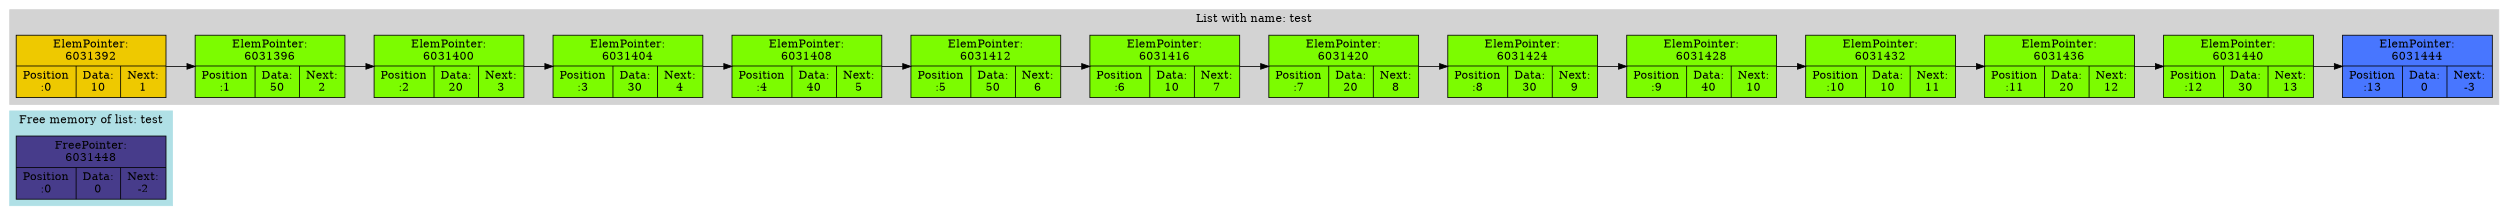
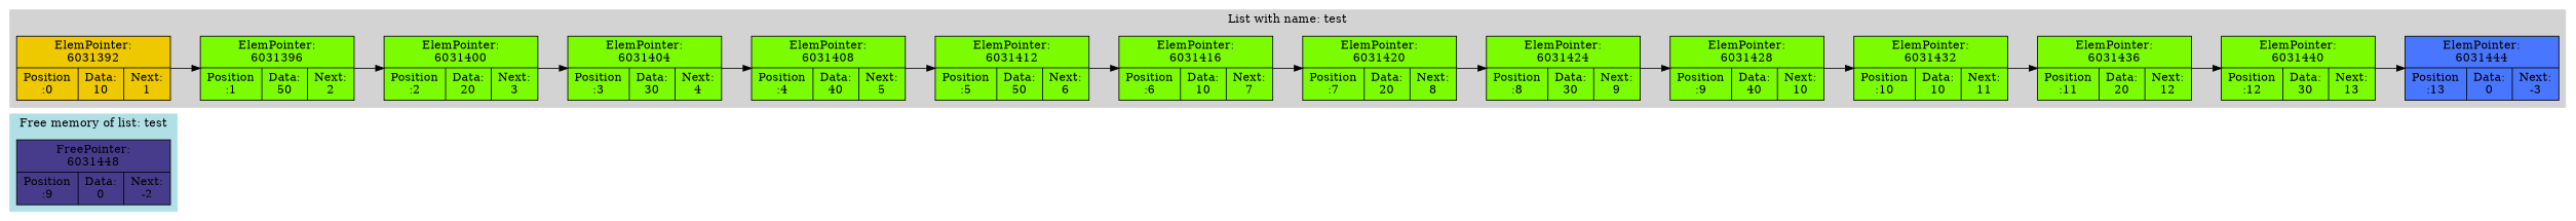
  digraph {
    rankdir=LR
    node [fillcolor=lawngreen shape=record style=filled]
-   n1 [fillcolor=slateblue4 label="FreePointer:\n6031448 | {Position\n:0 | Data:\n0 | Next:\n-2}"]
+   n1 [fillcolor=slateblue4 label="FreePointer:\n6031448 | {Position\n:9 | Data:\n0 | Next:\n-2}"]
    n2 [fillcolor=gold2 label="ElemPointer:\n6031392 | {Position\n:0 | Data:\n10 | Next:\n1}"]
    n3 [label="ElemPointer:\n6031396 | {Position\n:1 | Data:\n50 | Next:\n2}"]
    n4 [label="ElemPointer:\n6031400 | {Position\n:2 | Data:\n20 | Next:\n3}"]
    n5 [label="ElemPointer:\n6031404 | {Position\n:3 | Data:\n30 | Next:\n4}"]
    n6 [label="ElemPointer:\n6031408 | {Position\n:4 | Data:\n40 | Next:\n5}"]
    n7 [label="ElemPointer:\n6031412 | {Position\n:5 | Data:\n50 | Next:\n6}"]
    n8 [label="ElemPointer:\n6031416 | {Position\n:6 | Data:\n10 | Next:\n7}"]
    n9 [label="ElemPointer:\n6031420 | {Position\n:7 | Data:\n20 | Next:\n8}"]
    n10 [label="ElemPointer:\n6031424 | {Position\n:8 | Data:\n30 | Next:\n9}"]
    n11 [label="ElemPointer:\n6031428 | {Position\n:9 | Data:\n40 | Next:\n10}"]
    n12 [label="ElemPointer:\n6031432 | {Position\n:10 | Data:\n10 | Next:\n11}"]
    n13 [label="ElemPointer:\n6031436 | {Position\n:11 | Data:\n20 | Next:\n12}"]
    n14 [label="ElemPointer:\n6031440 | {Position\n:12 | Data:\n30 | Next:\n13}"]
    n15 [fillcolor=royalblue1 label="ElemPointer:\n6031444 | {Position\n:13 | Data:\n0 | Next:\n-3}"]
    subgraph cluster_1 {
      color=powderblue
      label="Free memory of list: test"
      style=filled
      n1
    }
    subgraph cluster_2 {
      color=lightgrey
      label="List with name: test"
      style=filled
      n2
      n3
      n4
      n5
      n6
      n7
      n8
      n9
      n10
      n11
      n12
      n13
      n14
      n15
    }
    n2 -> n3
    n3 -> n4
    n4 -> n5
    n5 -> n6
    n6 -> n7
    n7 -> n8
    n8 -> n9
    n9 -> n10
    n10 -> n11
    n11 -> n12
    n12 -> n13
    n13 -> n14
    n14 -> n15
  }
